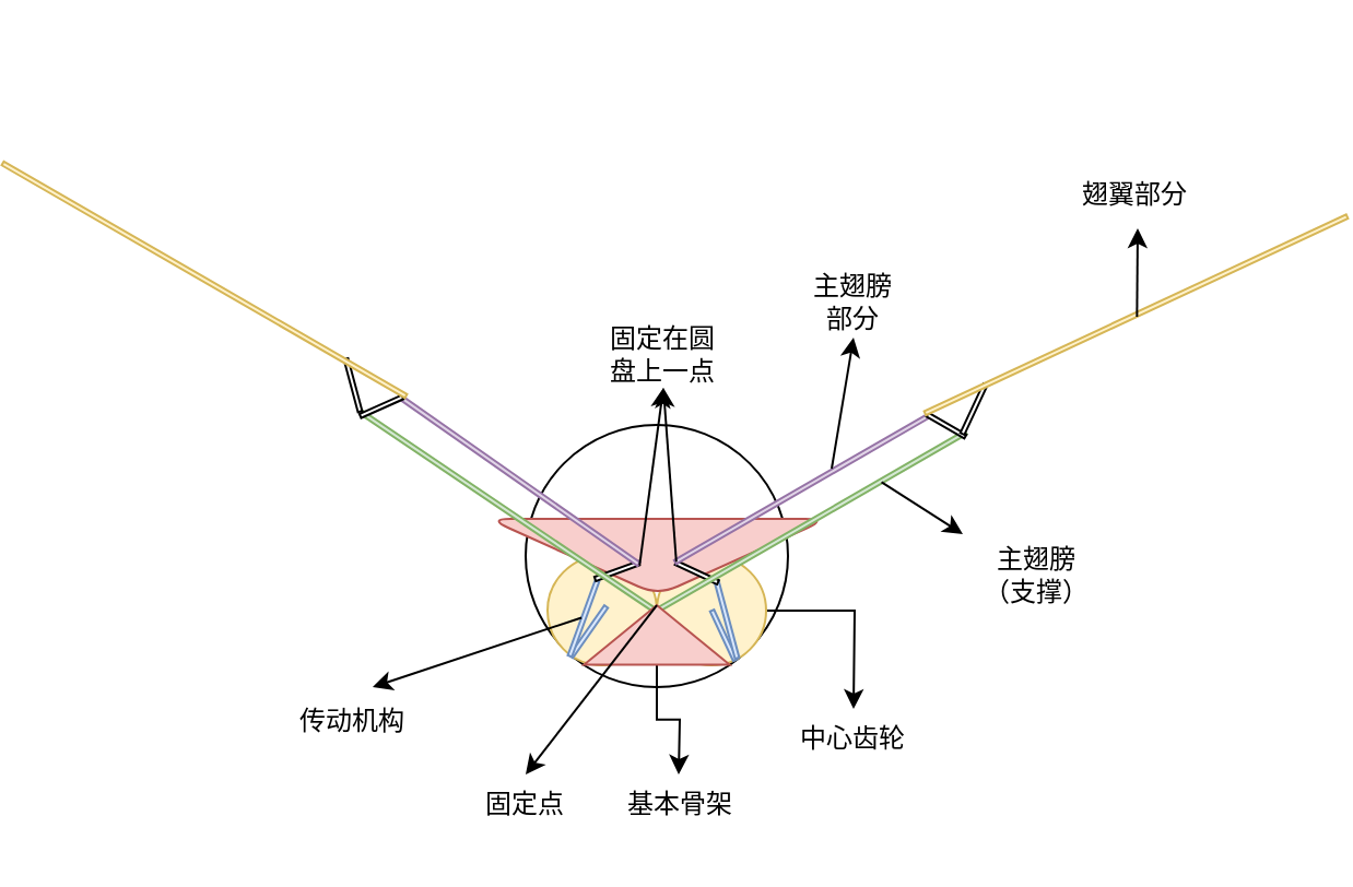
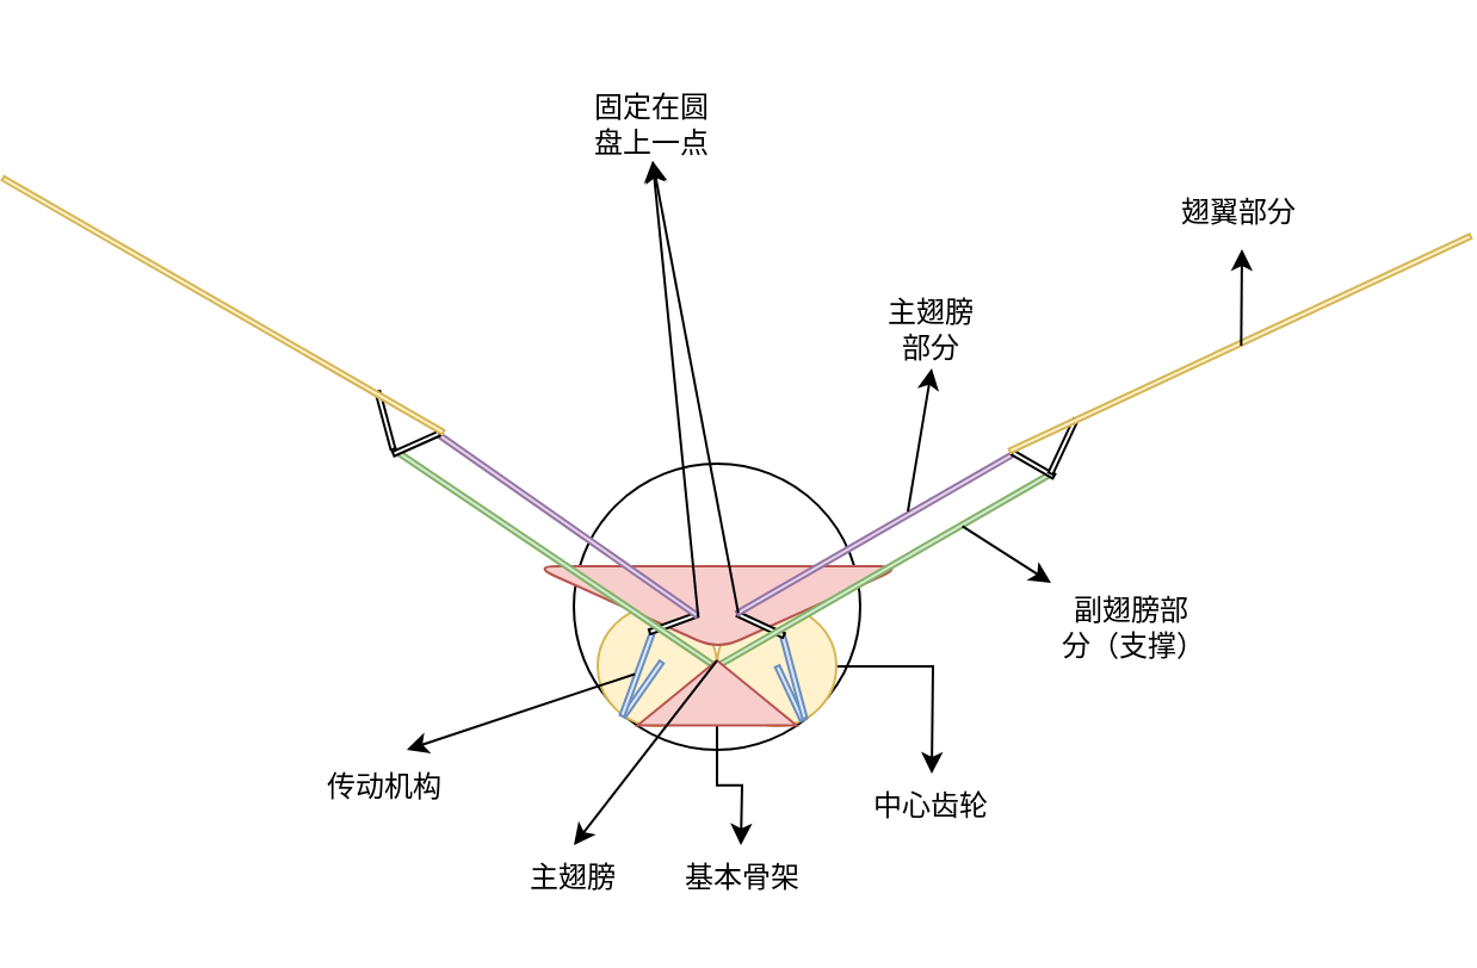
  <mxCell id="0" />
  <mxCell id="1" parent="0" />
  <mxCell id="2" value="" style="ellipse;whiteSpace=wrap;html=1;aspect=fixed;" vertex="1" parent="1"><mxGeometry x="168" y="194" width="120" height="120" as="geometry" /></mxCell>
  <mxCell id="3" value="" style="ellipse;whiteSpace=wrap;html=1;aspect=fixed;fillColor=#fff2cc;strokeColor=#d6b656;" vertex="1" parent="1"><mxGeometry x="178" y="254" width="50" height="50" as="geometry" /></mxCell>
  <mxCell id="4" style="edgeStyle=orthogonalEdgeStyle;rounded=0;orthogonalLoop=1;jettySize=auto;html=1;exitX=1;exitY=0.5;exitDx=0;exitDy=0;" edge="1" parent="1" source="5"><mxGeometry relative="1" as="geometry"><mxPoint x="318" y="324" as="targetPoint" /></mxGeometry></mxCell>
  <mxCell id="5" value="" style="ellipse;whiteSpace=wrap;html=1;aspect=fixed;fillColor=#fff2cc;strokeColor=#d6b656;" vertex="1" parent="1"><mxGeometry x="228" y="254" width="50" height="50" as="geometry" /></mxCell>
  <mxCell id="6" value="" style="triangle;whiteSpace=wrap;html=1;rotation=90;rounded=1;fillColor=#f8cecc;strokeColor=#b85450;" vertex="1" parent="1"><mxGeometry x="211" y="177" width="35" height="155" as="geometry" /></mxCell>
  <mxCell id="7" value="" style="rounded=0;whiteSpace=wrap;html=1;rotation=35;fillColor=#dae8fc;strokeColor=#6c8ebf;" vertex="1" parent="1"><mxGeometry x="195.77" y="274.61" width="2" height="28.03" as="geometry" /></mxCell>
  <mxCell id="8" value="" style="rounded=0;whiteSpace=wrap;html=1;rotation=20;fillColor=#dae8fc;strokeColor=#6c8ebf;" vertex="1" parent="1"><mxGeometry x="193.47" y="264.26" width="2" height="36.64" as="geometry" /></mxCell>
  <mxCell id="9" value="" style="rounded=0;whiteSpace=wrap;html=1;rotation=70;" vertex="1" parent="1"><mxGeometry x="208.78" y="250.27" width="2" height="21.28" as="geometry" /></mxCell>
  <mxCell id="10" value="" style="rounded=0;whiteSpace=wrap;html=1;rotation=-205;fillColor=#dae8fc;strokeColor=#6c8ebf;" vertex="1" parent="1"><mxGeometry x="257.56" y="277.81" width="2" height="25.05" as="geometry" /></mxCell>
  <mxCell id="11" value="" style="rounded=0;whiteSpace=wrap;html=1;rotation=-15;fillColor=#dae8fc;strokeColor=#6c8ebf;" vertex="1" parent="1"><mxGeometry x="258.996" y="264.677" width="2" height="36.64" as="geometry" /></mxCell>
  <mxCell id="12" value="" style="rounded=0;whiteSpace=wrap;html=1;rotation=115;" vertex="1" parent="1"><mxGeometry x="245.34" y="250.939" width="2" height="21.28" as="geometry" /></mxCell>
  <mxCell id="13" value="" style="rounded=0;whiteSpace=wrap;html=1;rotation=125;fillColor=#e1d5e7;strokeColor=#9673a6;" vertex="1" parent="1"><mxGeometry x="164.23" y="153.06" width="2" height="133.02" as="geometry" /></mxCell>
  <mxCell id="14" value="" style="rounded=0;whiteSpace=wrap;html=1;rotation=60;fillColor=#e1d5e7;strokeColor=#9673a6;" vertex="1" parent="1"><mxGeometry x="292.995" y="156.998" width="2" height="133.02" as="geometry" /></mxCell>
  <mxCell id="15" value="" style="rounded=0;whiteSpace=wrap;html=1;rotation=60;fillColor=#d5e8d4;strokeColor=#82b366;" vertex="1" parent="1"><mxGeometry x="297.85" y="156.73" width="2" height="162.69" as="geometry" /></mxCell>
  <mxCell id="16" value="" style="rounded=0;whiteSpace=wrap;html=1;rotation=124;fillColor=#d5e8d4;strokeColor=#82b366;" vertex="1" parent="1"><mxGeometry x="159.67" y="152.67" width="2" height="162.75" as="geometry" /></mxCell>
  <mxCell id="17" style="edgeStyle=orthogonalEdgeStyle;rounded=0;orthogonalLoop=1;jettySize=auto;html=1;" edge="1" parent="1" source="18"><mxGeometry relative="1" as="geometry"><mxPoint x="238" y="354" as="targetPoint" /></mxGeometry></mxCell>
  <mxCell id="18" value="" style="triangle;whiteSpace=wrap;html=1;rotation=-90;fillColor=#f8cecc;strokeColor=#b85450;" vertex="1" parent="1"><mxGeometry x="214.41" y="256.82" width="27.2" height="66.59" as="geometry" /></mxCell>
  <mxCell id="19" value="" style="rounded=0;whiteSpace=wrap;html=1;rotation=-114;" vertex="1" parent="1"><mxGeometry x="101" y="175" width="2" height="21.14" as="geometry" /></mxCell>
  <mxCell id="20" value="" style="rounded=0;whiteSpace=wrap;html=1;rotation=-60;" vertex="1" parent="1"><mxGeometry x="359.51" y="184.29" width="2" height="20" as="geometry" /></mxCell>
  <mxCell id="21" value="" style="rounded=0;whiteSpace=wrap;html=1;rotation=25;" vertex="1" parent="1"><mxGeometry x="372.06" y="174.23" width="2" height="25" as="geometry" /></mxCell>
  <mxCell id="22" value="" style="rounded=0;whiteSpace=wrap;html=1;rotation=65;fillColor=#fff2cc;strokeColor=#d6b656;" vertex="1" parent="1"><mxGeometry x="446.25" y="37.1" width="2" height="213.02" as="geometry" /></mxCell>
  <mxCell id="23" value="" style="rounded=0;whiteSpace=wrap;html=1;rotation=-15;" vertex="1" parent="1"><mxGeometry x="87.999" y="163.291" width="2" height="25" as="geometry" /></mxCell>
  <mxCell id="24" value="" style="rounded=0;whiteSpace=wrap;html=1;rotation=120;fillColor=#fff2cc;strokeColor=#d6b656;" vertex="1" parent="1"><mxGeometry x="20.003" y="20.999" width="2" height="213.02" as="geometry" /></mxCell>
  <mxCell id="25" value="中心齿轮" style="text;html=1;whiteSpace=wrap;strokeColor=none;fillColor=none;align=center;verticalAlign=middle;rounded=0;" vertex="1" parent="1"><mxGeometry x="288" y="323.41" width="60" height="30" as="geometry" /></mxCell>
  <mxCell id="26" value="基本骨架" style="text;html=1;whiteSpace=wrap;strokeColor=none;fillColor=none;align=center;verticalAlign=middle;rounded=0;" vertex="1" parent="1"><mxGeometry x="208.78" y="353.41" width="60" height="30" as="geometry" /></mxCell>
  <mxCell id="27" value="" style="endArrow=classic;html=1;rounded=0;exitX=1;exitY=0;exitDx=0;exitDy=0;entryX=0.5;entryY=1;entryDx=0;entryDy=0;" edge="1" parent="1" source="9" target="28"><mxGeometry width="50" height="50" relative="1" as="geometry"><mxPoint x="148" y="384" as="sourcePoint" /><mxPoint x="228" y="184" as="targetPoint" /></mxGeometry></mxCell>
- <mxCell id="28" value="固定在圆盘上一点" style="text;html=1;whiteSpace=wrap;strokeColor=none;fillColor=none;align=center;verticalAlign=middle;rounded=0;" vertex="1" parent="1"><mxGeometry x="201" y="147" width="60" height="30" as="geometry" /></mxCell>
+ <mxCell id="28" value="固定在圆盘上一点" style="text;html=1;whiteSpace=wrap;strokeColor=none;fillColor=none;align=center;verticalAlign=middle;rounded=0;" vertex="1" parent="1"><mxGeometry x="171" y="37" width="60" height="30" as="geometry" /></mxCell>
  <mxCell id="29" value="" style="endArrow=classic;html=1;rounded=0;exitX=0.25;exitY=1;exitDx=0;exitDy=0;entryX=0.5;entryY=1;entryDx=0;entryDy=0;" edge="1" parent="1" source="12" target="28"><mxGeometry width="50" height="50" relative="1" as="geometry"><mxPoint x="128" y="424" as="sourcePoint" /><mxPoint x="168" y="294" as="targetPoint" /></mxGeometry></mxCell>
  <mxCell id="30" value="" style="endArrow=classic;html=1;rounded=0;exitX=1;exitY=0.5;exitDx=0;exitDy=0;" edge="1" parent="1" source="18"><mxGeometry width="50" height="50" relative="1" as="geometry"><mxPoint x="128" y="374" as="sourcePoint" /><mxPoint x="168" y="354" as="targetPoint" /></mxGeometry></mxCell>
- <mxCell id="31" value="固定点" style="text;html=1;whiteSpace=wrap;strokeColor=none;fillColor=none;align=center;verticalAlign=middle;rounded=0;" vertex="1" parent="1"><mxGeometry x="138" y="353" width="60" height="30" as="geometry" /></mxCell>
+ <mxCell id="31" value="主翅膀" style="text;html=1;whiteSpace=wrap;strokeColor=none;fillColor=none;align=center;verticalAlign=middle;rounded=0;" vertex="1" parent="1"><mxGeometry x="138" y="353" width="60" height="30" as="geometry" /></mxCell>
  <mxCell id="32" value="" style="endArrow=classic;html=1;rounded=0;" edge="1" parent="1"><mxGeometry width="50" height="50" relative="1" as="geometry"><mxPoint x="308" y="214" as="sourcePoint" /><mxPoint x="318" y="154" as="targetPoint" /></mxGeometry></mxCell>
  <mxCell id="33" value="主翅膀&lt;div&gt;部分&lt;/div&gt;" style="text;html=1;whiteSpace=wrap;strokeColor=none;fillColor=none;align=center;verticalAlign=middle;rounded=0;" vertex="1" parent="1"><mxGeometry x="288" y="123" width="60" height="30" as="geometry" /></mxCell>
  <mxCell id="34" value="" style="endArrow=classic;html=1;rounded=0;exitX=0.747;exitY=0.275;exitDx=0;exitDy=0;exitPerimeter=0;" edge="1" parent="1" source="15"><mxGeometry width="50" height="50" relative="1" as="geometry"><mxPoint x="378" y="284" as="sourcePoint" /><mxPoint x="368" y="244" as="targetPoint" /></mxGeometry></mxCell>
- <mxCell id="35" value="主翅膀（支撑）" style="text;html=1;whiteSpace=wrap;strokeColor=none;fillColor=none;align=center;verticalAlign=middle;rounded=0;" vertex="1" parent="1"><mxGeometry x="372" y="248" width="60" height="30" as="geometry" /></mxCell>
+ <mxCell id="35" value="副翅膀部分（支撑）" style="text;html=1;whiteSpace=wrap;strokeColor=none;fillColor=none;align=center;verticalAlign=middle;rounded=0;" vertex="1" parent="1"><mxGeometry x="372" y="248" width="60" height="30" as="geometry" /></mxCell>
  <mxCell id="36" value="" style="endArrow=classic;html=1;rounded=0;exitX=1;exitY=0.5;exitDx=0;exitDy=0;" edge="1" parent="1" source="22"><mxGeometry width="50" height="50" relative="1" as="geometry"><mxPoint x="418" y="154" as="sourcePoint" /><mxPoint x="448" y="104" as="targetPoint" /></mxGeometry></mxCell>
  <mxCell id="37" value="翅翼部分" style="text;html=1;whiteSpace=wrap;strokeColor=none;fillColor=none;align=center;verticalAlign=middle;rounded=0;" vertex="1" parent="1"><mxGeometry x="417" y="74" width="60" height="30" as="geometry" /></mxCell>
  <mxCell id="38" value="" style="endArrow=classic;html=1;rounded=0;exitX=0;exitY=0.5;exitDx=0;exitDy=0;" edge="1" parent="1" source="8"><mxGeometry width="50" height="50" relative="1" as="geometry"><mxPoint x="58" y="334" as="sourcePoint" /><mxPoint x="98" y="314" as="targetPoint" /></mxGeometry></mxCell>
  <mxCell id="39" value="传动机构" style="text;html=1;whiteSpace=wrap;strokeColor=none;fillColor=none;align=center;verticalAlign=middle;rounded=0;" vertex="1" parent="1"><mxGeometry x="59" y="315" width="60" height="30" as="geometry" /></mxCell>
